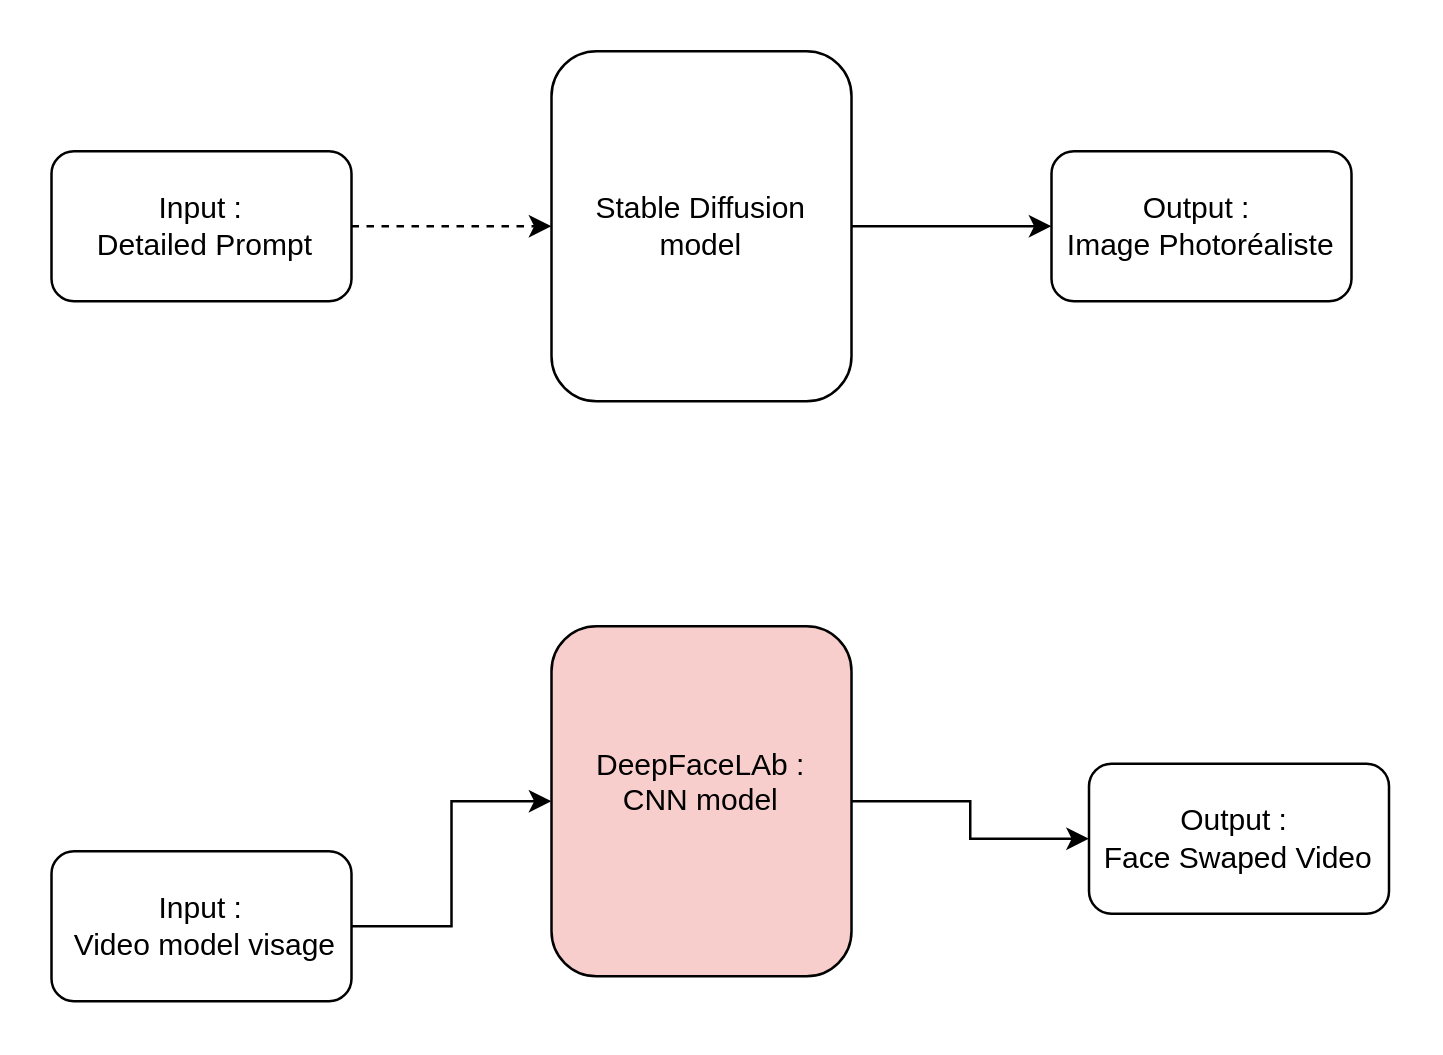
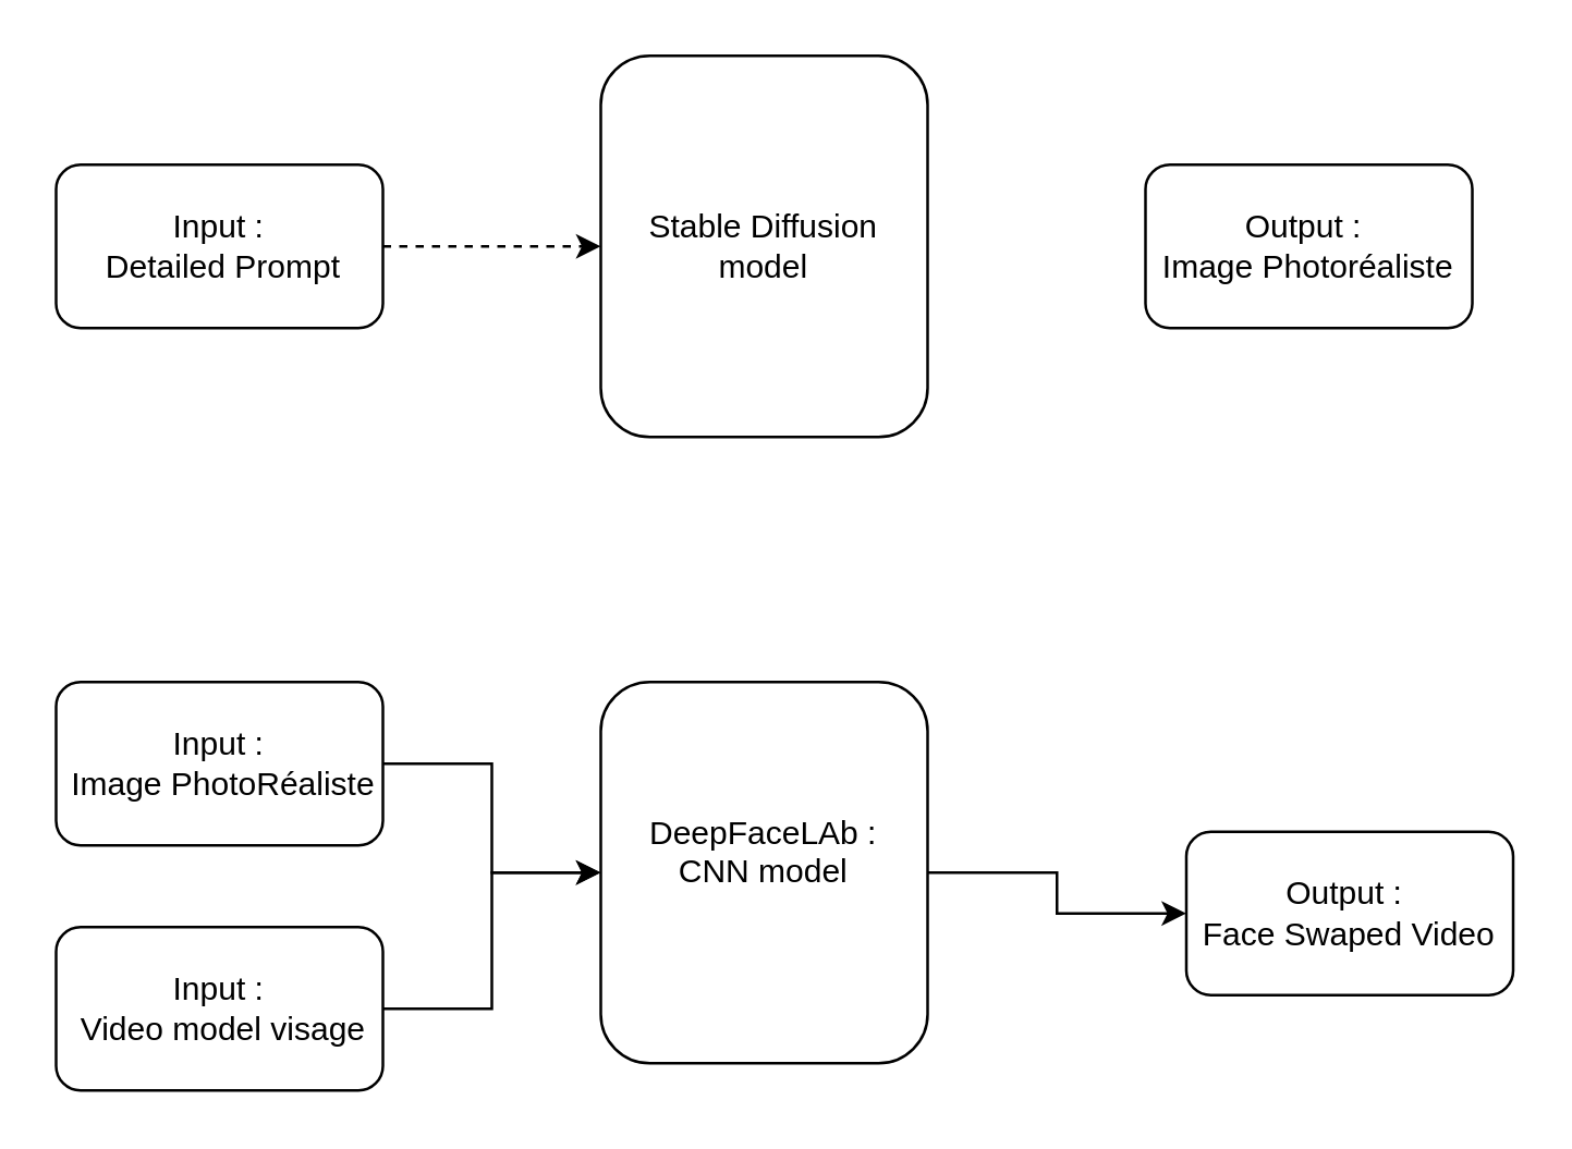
  <mxCell id="0" />
  <mxCell id="1" parent="0" />
  <mxCell id="2" style="edgeStyle=orthogonalEdgeStyle;rounded=0;orthogonalLoop=1;jettySize=auto;html=1;exitX=1;exitY=0.5;exitDx=0;exitDy=0;entryX=0;entryY=0.5;entryDx=0;entryDy=0;dashed=1;" edge="1" parent="1" source="3" target="5"><mxGeometry relative="1" as="geometry" /></mxCell>
  <mxCell id="3" value="Input :&lt;div&gt;&amp;nbsp;Detailed Prompt&lt;/div&gt;" style="rounded=1;whiteSpace=wrap;html=1;" vertex="1" parent="1"><mxGeometry x="20" y="60" width="120" height="60" as="geometry" /></mxCell>
- <mxCell id="4" style="edgeStyle=orthogonalEdgeStyle;rounded=0;orthogonalLoop=1;jettySize=auto;html=1;exitX=1;exitY=0.5;exitDx=0;exitDy=0;entryX=0;entryY=0.5;entryDx=0;entryDy=0;" edge="1" parent="1" source="5" target="6"><mxGeometry relative="1" as="geometry" /></mxCell>
  <mxCell id="5" value="Stable Diffusion model" style="rounded=1;whiteSpace=wrap;html=1;" vertex="1" parent="1"><mxGeometry x="220" y="20" width="120" height="140" as="geometry" /></mxCell>
  <mxCell id="6" value="Output :&amp;nbsp;&lt;div class=&quot;custom-cursor-default-hover&quot;&gt;Image Photoréaliste&lt;/div&gt;" style="rounded=1;whiteSpace=wrap;html=1;" vertex="1" parent="1"><mxGeometry x="420" y="60" width="120" height="60" as="geometry" /></mxCell>
+ <mxCell id="7" style="edgeStyle=orthogonalEdgeStyle;rounded=0;orthogonalLoop=1;jettySize=auto;html=1;exitX=1;exitY=0.5;exitDx=0;exitDy=0;entryX=0;entryY=0.5;entryDx=0;entryDy=0;" edge="1" parent="1" source="8" target="10"><mxGeometry relative="1" as="geometry" /></mxCell>
+ <mxCell id="8" value="Input :&lt;div class=&quot;custom-cursor-default-hover&quot;&gt;&amp;nbsp;Image PhotoRéaliste&lt;/div&gt;" style="rounded=1;whiteSpace=wrap;html=1;" vertex="1" parent="1"><mxGeometry x="20" y="250" width="120" height="60" as="geometry" /></mxCell>
  <mxCell id="9" style="edgeStyle=orthogonalEdgeStyle;rounded=0;orthogonalLoop=1;jettySize=auto;html=1;exitX=1;exitY=0.5;exitDx=0;exitDy=0;entryX=0;entryY=0.5;entryDx=0;entryDy=0;" edge="1" parent="1" source="10" target="11"><mxGeometry relative="1" as="geometry" /></mxCell>
- <mxCell id="10" value="DeepFaceLAb :&lt;div&gt;CNN model&lt;/div&gt;&lt;div&gt;&lt;br&gt;&lt;/div&gt;" style="rounded=1;whiteSpace=wrap;html=1;fillColor=#f8cecc;" vertex="1" parent="1"><mxGeometry x="220" y="250" width="120" height="140" as="geometry" /></mxCell>
+ <mxCell id="10" value="DeepFaceLAb :&lt;div&gt;CNN model&lt;/div&gt;&lt;div&gt;&lt;br&gt;&lt;/div&gt;" style="rounded=1;whiteSpace=wrap;html=1;" vertex="1" parent="1"><mxGeometry x="220" y="250" width="120" height="140" as="geometry" /></mxCell>
  <mxCell id="11" value="Output :&amp;nbsp;&lt;div class=&quot;custom-cursor-default-hover&quot;&gt;Face Swaped Video&lt;/div&gt;" style="rounded=1;whiteSpace=wrap;html=1;" vertex="1" parent="1"><mxGeometry x="435" y="305" width="120" height="60" as="geometry" /></mxCell>
  <mxCell id="12" style="edgeStyle=orthogonalEdgeStyle;rounded=0;orthogonalLoop=1;jettySize=auto;html=1;exitX=1;exitY=0.5;exitDx=0;exitDy=0;entryX=0;entryY=0.5;entryDx=0;entryDy=0;" edge="1" parent="1" source="13" target="10"><mxGeometry relative="1" as="geometry" /></mxCell>
  <mxCell id="13" value="Input :&lt;div class=&quot;custom-cursor-default-hover&quot;&gt;&amp;nbsp;Video model visage&lt;/div&gt;" style="rounded=1;whiteSpace=wrap;html=1;" vertex="1" parent="1"><mxGeometry x="20" y="340" width="120" height="60" as="geometry" /></mxCell>
